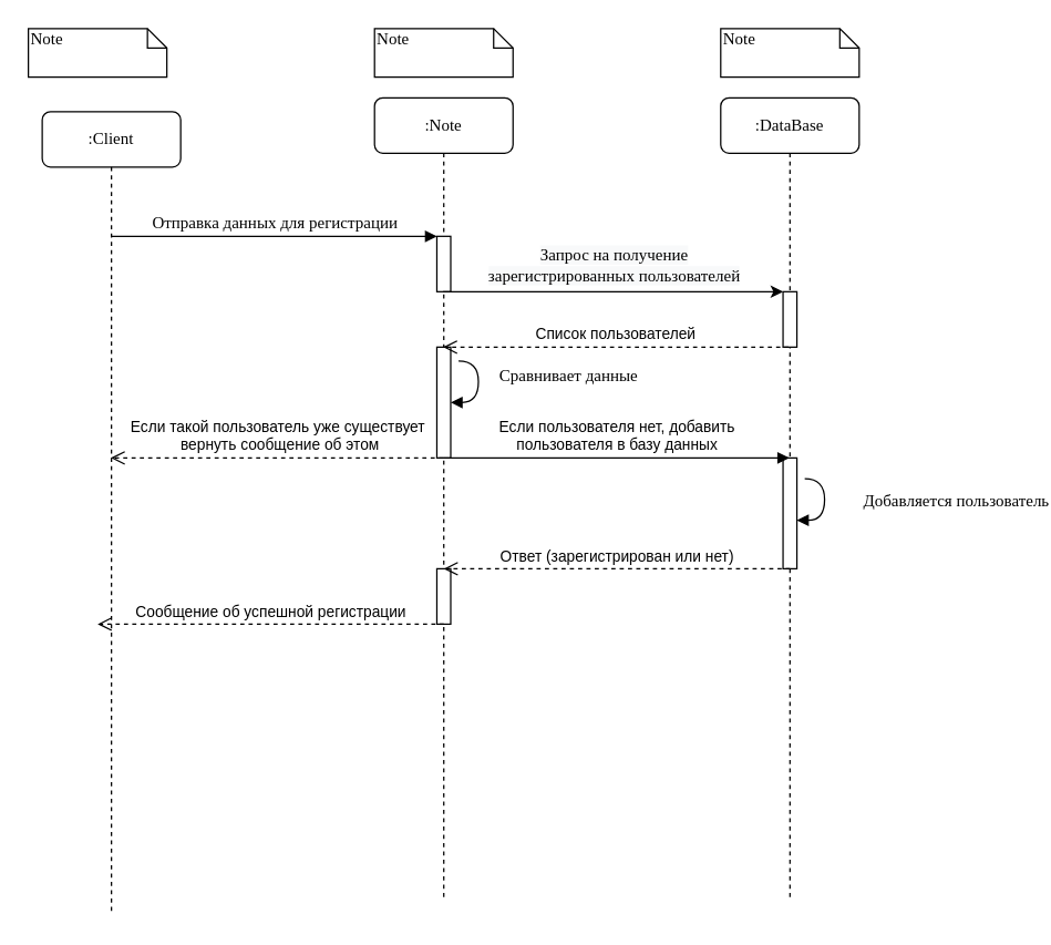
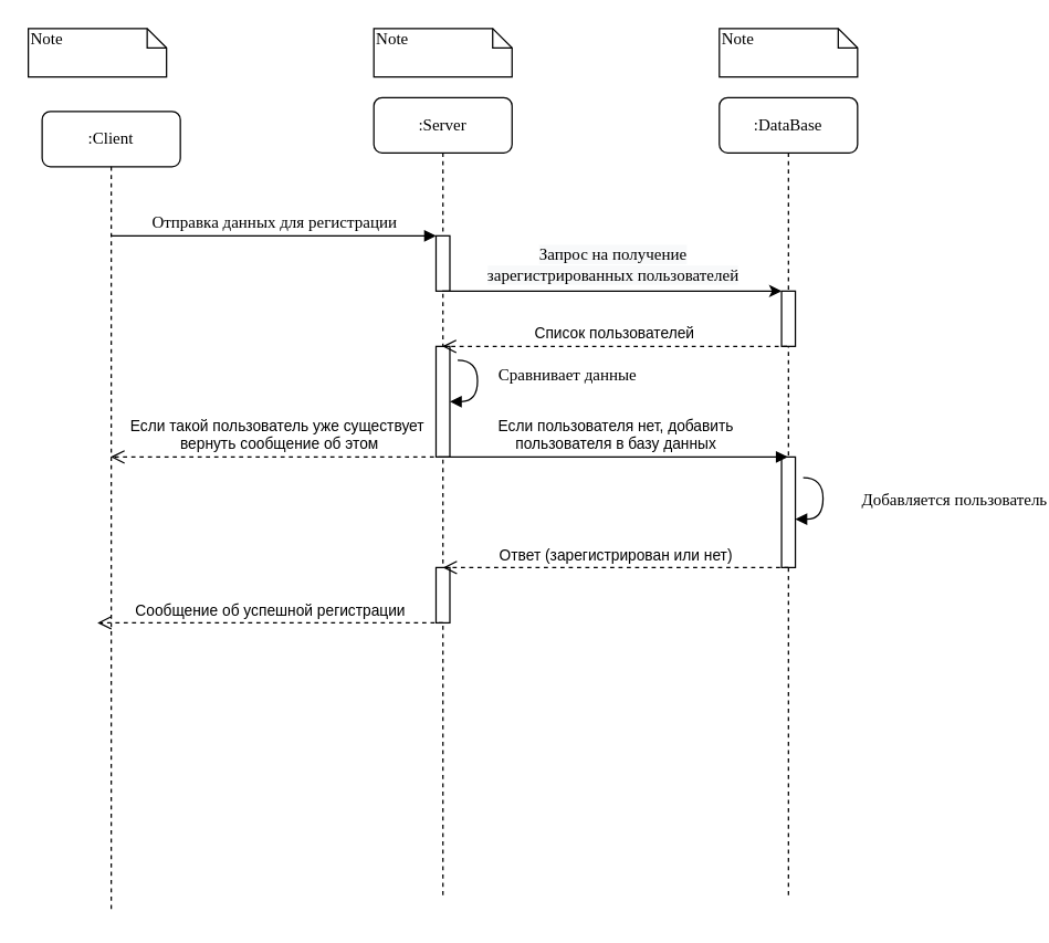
  <mxCell id="0" />
  <mxCell id="1" parent="0" />
- <mxCell id="2" value=":Note" style="shape=umlLifeline;perimeter=lifelinePerimeter;whiteSpace=wrap;html=1;container=1;collapsible=0;recursiveResize=0;outlineConnect=0;rounded=1;shadow=0;comic=0;labelBackgroundColor=none;strokeWidth=1;fontFamily=Verdana;fontSize=12;align=center;" parent="1" vertex="1"><mxGeometry x="270" y="70" width="100" height="580" as="geometry" /></mxCell>
+ <mxCell id="2" value=":Server" style="shape=umlLifeline;perimeter=lifelinePerimeter;whiteSpace=wrap;html=1;container=1;collapsible=0;recursiveResize=0;outlineConnect=0;rounded=1;shadow=0;comic=0;labelBackgroundColor=none;strokeWidth=1;fontFamily=Verdana;fontSize=12;align=center;" parent="1" vertex="1"><mxGeometry x="270" y="70" width="100" height="580" as="geometry" /></mxCell>
  <mxCell id="3" value="" style="html=1;points=[];perimeter=orthogonalPerimeter;rounded=0;shadow=0;comic=0;labelBackgroundColor=none;strokeWidth=1;fontFamily=Verdana;fontSize=12;align=center;" parent="2" vertex="1"><mxGeometry x="45" y="100" width="10" height="40" as="geometry" /></mxCell>
  <mxCell id="4" value="" style="html=1;points=[];perimeter=orthogonalPerimeter;rounded=0;shadow=0;comic=0;labelBackgroundColor=none;strokeWidth=1;fontFamily=Verdana;fontSize=12;align=center;" vertex="1" parent="2"><mxGeometry x="45" y="180" width="10" height="80" as="geometry" /></mxCell>
  <mxCell id="5" value="" style="html=1;points=[];perimeter=orthogonalPerimeter;rounded=0;shadow=0;comic=0;labelBackgroundColor=none;strokeWidth=1;fontFamily=Verdana;fontSize=12;align=center;" vertex="1" parent="2"><mxGeometry x="45" y="340" width="10" height="40" as="geometry" /></mxCell>
  <mxCell id="6" value="Сообщение об успешной регистрации" style="html=1;verticalAlign=bottom;endArrow=open;dashed=1;endSize=8;rounded=0;edgeStyle=orthogonalEdgeStyle;" edge="1" parent="2"><mxGeometry relative="1" as="geometry"><mxPoint x="50" y="380" as="sourcePoint" /><mxPoint x="-200" y="380" as="targetPoint" /><Array as="points"><mxPoint x="-109.5" y="380" /><mxPoint x="-109.5" y="380" /></Array></mxGeometry></mxCell>
  <mxCell id="7" value="Сравнивает данные" style="html=1;verticalAlign=bottom;endArrow=block;labelBackgroundColor=none;fontFamily=Verdana;fontSize=12;elbow=vertical;edgeStyle=orthogonalEdgeStyle;curved=1;exitX=1.066;exitY=0.713;exitPerimeter=0;" edge="1" parent="2"><mxGeometry x="0.068" y="65" relative="1" as="geometry"><mxPoint x="60.66" y="190.01" as="sourcePoint" /><mxPoint x="55" y="220" as="targetPoint" /><Array as="points"><mxPoint x="75" y="190" /><mxPoint x="75" y="220" /><mxPoint x="55" y="220" /></Array><mxPoint as="offset" /></mxGeometry></mxCell>
  <mxCell id="8" value=":DataBase" style="shape=umlLifeline;perimeter=lifelinePerimeter;whiteSpace=wrap;html=1;container=1;collapsible=0;recursiveResize=0;outlineConnect=0;rounded=1;shadow=0;comic=0;labelBackgroundColor=none;strokeWidth=1;fontFamily=Verdana;fontSize=12;align=center;" parent="1" vertex="1"><mxGeometry x="520" y="70" width="100" height="580" as="geometry" /></mxCell>
  <mxCell id="9" value="" style="html=1;points=[];perimeter=orthogonalPerimeter;rounded=0;shadow=0;comic=0;labelBackgroundColor=none;strokeWidth=1;fontFamily=Verdana;fontSize=12;align=center;" parent="8" vertex="1"><mxGeometry x="45" y="140" width="10" height="40" as="geometry" /></mxCell>
  <mxCell id="10" value="" style="html=1;points=[];perimeter=orthogonalPerimeter;rounded=0;shadow=0;comic=0;labelBackgroundColor=none;strokeWidth=1;fontFamily=Verdana;fontSize=12;align=center;" vertex="1" parent="8"><mxGeometry x="45" y="260" width="10" height="80" as="geometry" /></mxCell>
  <mxCell id="11" value="Добавляется пользователь" style="html=1;verticalAlign=bottom;endArrow=block;labelBackgroundColor=none;fontFamily=Verdana;fontSize=12;elbow=vertical;edgeStyle=orthogonalEdgeStyle;curved=1;exitX=1.066;exitY=0.713;exitPerimeter=0;" edge="1" parent="8"><mxGeometry x="0.223" y="95" relative="1" as="geometry"><mxPoint x="60.66" y="275.01" as="sourcePoint" /><mxPoint x="55" y="305" as="targetPoint" /><Array as="points"><mxPoint x="75" y="275" /><mxPoint x="75" y="305" /><mxPoint x="55" y="305" /></Array><mxPoint as="offset" /></mxGeometry></mxCell>
  <mxCell id="12" value=":Client" style="shape=umlLifeline;perimeter=lifelinePerimeter;whiteSpace=wrap;html=1;container=1;collapsible=0;recursiveResize=0;outlineConnect=0;rounded=1;shadow=0;comic=0;labelBackgroundColor=none;strokeWidth=1;fontFamily=Verdana;fontSize=12;align=center;" parent="1" vertex="1"><mxGeometry x="30" y="80" width="100" height="580" as="geometry" /></mxCell>
  <mxCell id="13" value="Отправка данных для регистрации" style="html=1;verticalAlign=bottom;endArrow=block;entryX=0;entryY=0;labelBackgroundColor=none;fontFamily=Verdana;fontSize=12;edgeStyle=elbowEdgeStyle;elbow=vertical;" parent="1" source="12" target="3" edge="1"><mxGeometry relative="1" as="geometry"><mxPoint x="140" y="170" as="sourcePoint" /></mxGeometry></mxCell>
  <mxCell id="14" value="Note" style="shape=note;whiteSpace=wrap;html=1;size=14;verticalAlign=top;align=left;spacingTop=-6;rounded=0;shadow=0;comic=0;labelBackgroundColor=none;strokeWidth=1;fontFamily=Verdana;fontSize=12" parent="1" vertex="1"><mxGeometry x="20" y="20" width="100" height="35" as="geometry" /></mxCell>
  <mxCell id="15" value="Note" style="shape=note;whiteSpace=wrap;html=1;size=14;verticalAlign=top;align=left;spacingTop=-6;rounded=0;shadow=0;comic=0;labelBackgroundColor=none;strokeWidth=1;fontFamily=Verdana;fontSize=12" parent="1" vertex="1"><mxGeometry x="270" y="20" width="100" height="35" as="geometry" /></mxCell>
  <mxCell id="16" value="Note" style="shape=note;whiteSpace=wrap;html=1;size=14;verticalAlign=top;align=left;spacingTop=-6;rounded=0;shadow=0;comic=0;labelBackgroundColor=none;strokeWidth=1;fontFamily=Verdana;fontSize=12" parent="1" vertex="1"><mxGeometry x="520" y="20" width="100" height="35" as="geometry" /></mxCell>
  <mxCell id="17" style="edgeStyle=orthogonalEdgeStyle;rounded=0;orthogonalLoop=1;jettySize=auto;html=1;" edge="1" parent="1" source="2" target="9"><mxGeometry relative="1" as="geometry"><Array as="points"><mxPoint x="480" y="210" /><mxPoint x="480" y="210" /></Array></mxGeometry></mxCell>
  <mxCell id="18" value="&lt;font face=&quot;verdana&quot;&gt;&lt;span style=&quot;font-size: 12px ; background-color: rgb(248 , 249 , 250)&quot;&gt;Запрос на получение&lt;br&gt;зарегистрированных пользователей&lt;/span&gt;&lt;/font&gt;" style="edgeLabel;html=1;align=center;verticalAlign=middle;resizable=0;points=[];" vertex="1" connectable="0" parent="17"><mxGeometry x="-0.222" y="-4" relative="1" as="geometry"><mxPoint x="28" y="-24" as="offset" /></mxGeometry></mxCell>
  <mxCell id="19" value="Список пользователей" style="html=1;verticalAlign=bottom;endArrow=open;dashed=1;endSize=8;rounded=0;edgeStyle=orthogonalEdgeStyle;exitX=0.4;exitY=1;exitDx=0;exitDy=0;exitPerimeter=0;" edge="1" parent="1" source="9" target="2"><mxGeometry relative="1" as="geometry"><mxPoint x="310" y="300" as="sourcePoint" /><mxPoint x="230" y="300" as="targetPoint" /><Array as="points"><mxPoint x="480" y="250" /><mxPoint x="480" y="250" /></Array></mxGeometry></mxCell>
  <mxCell id="20" value="Если такой пользователь уже существует&lt;br&gt;&amp;nbsp;вернуть сообщение об этом" style="html=1;verticalAlign=bottom;endArrow=open;dashed=1;endSize=8;rounded=0;edgeStyle=orthogonalEdgeStyle;" edge="1" parent="1" source="2" target="12"><mxGeometry relative="1" as="geometry"><mxPoint x="317" y="340" as="sourcePoint" /><mxPoint x="230" y="270" as="targetPoint" /><Array as="points"><mxPoint x="170" y="330" /><mxPoint x="170" y="330" /></Array></mxGeometry></mxCell>
  <mxCell id="21" value="Если пользователя нет, добавить&lt;br&gt;пользователя в базу данных" style="html=1;verticalAlign=bottom;endArrow=block;rounded=0;edgeStyle=orthogonalEdgeStyle;" edge="1" parent="1" source="2" target="8"><mxGeometry width="80" relative="1" as="geometry"><mxPoint x="440" y="370" as="sourcePoint" /><mxPoint x="520" y="370" as="targetPoint" /><Array as="points"><mxPoint x="500" y="330" /><mxPoint x="500" y="330" /></Array></mxGeometry></mxCell>
  <mxCell id="22" value="Ответ (зарегистрирован или нет)" style="html=1;verticalAlign=bottom;endArrow=open;dashed=1;endSize=8;rounded=0;edgeStyle=orthogonalEdgeStyle;" edge="1" parent="1"><mxGeometry relative="1" as="geometry"><mxPoint x="570" y="410" as="sourcePoint" /><mxPoint x="320" y="410" as="targetPoint" /><Array as="points"><mxPoint x="470.5" y="410" /><mxPoint x="470.5" y="410" /></Array></mxGeometry></mxCell>
